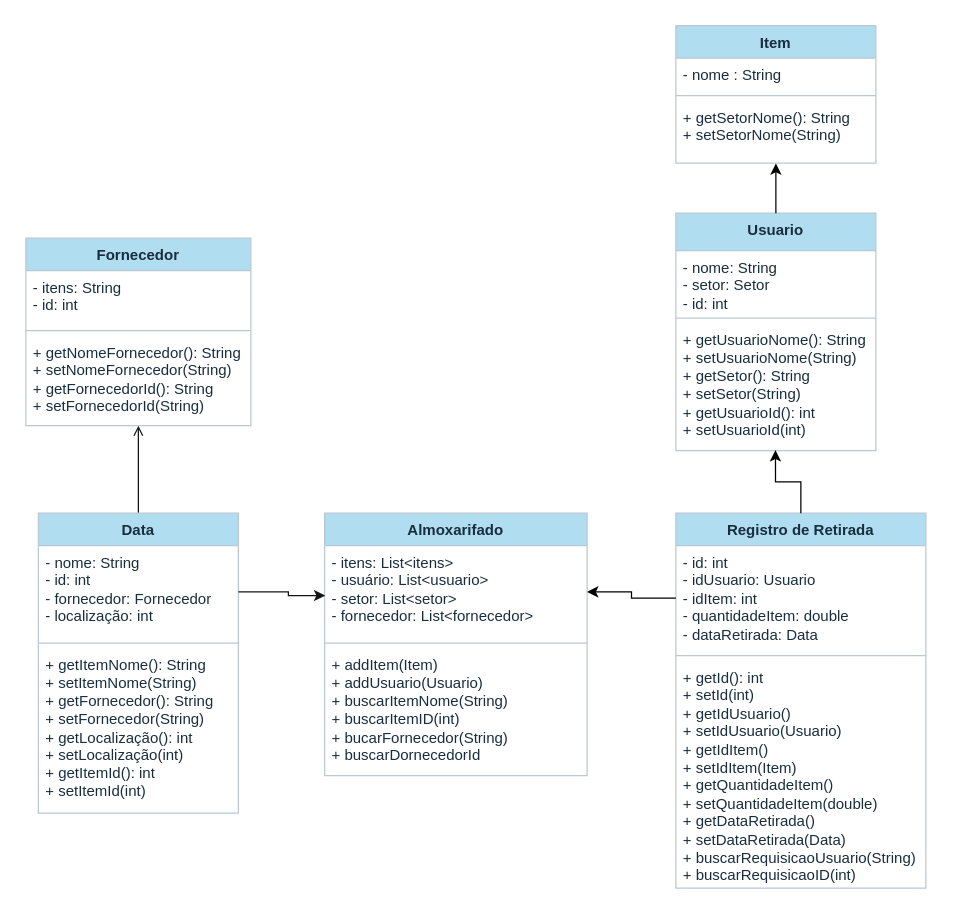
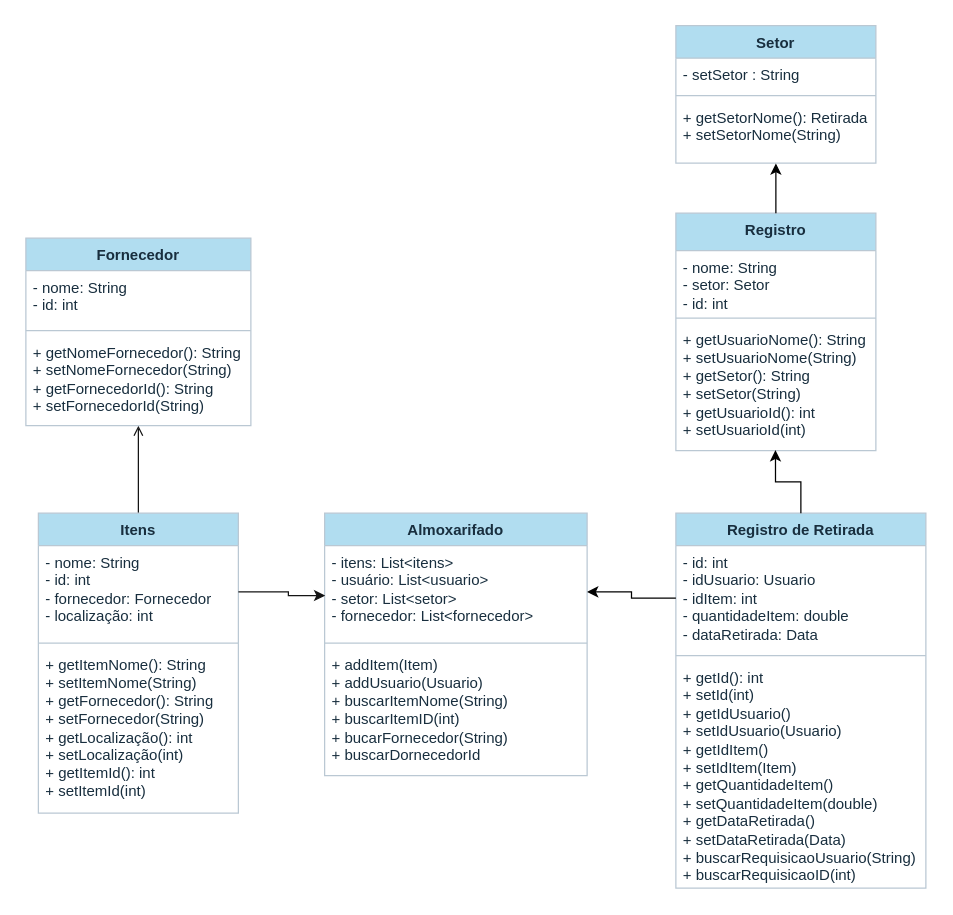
  <mxCell id="0" />
  <mxCell id="1" parent="0" />
  <mxCell id="2" value="Almoxarifado" style="swimlane;fontStyle=1;align=center;verticalAlign=top;childLayout=stackLayout;horizontal=1;startSize=26;horizontalStack=0;resizeParent=1;resizeParentMax=0;resizeLast=0;collapsible=1;marginBottom=0;whiteSpace=wrap;html=1;labelBackgroundColor=none;fillColor=#B1DDF0;strokeColor=#BAC8D3;fontColor=#182E3E;" parent="1" vertex="1"><mxGeometry x="259" y="410" width="210" height="210" as="geometry" /></mxCell>
  <mxCell id="3" value="- itens: List&amp;lt;itens&amp;gt;&lt;br&gt;- usuário: List&amp;lt;usuario&amp;gt;&lt;br&gt;- setor: List&amp;lt;setor&amp;gt;&lt;br&gt;- fornecedor: List&amp;lt;fornecedor&amp;gt;" style="text;strokeColor=none;fillColor=none;align=left;verticalAlign=top;spacingLeft=4;spacingRight=4;overflow=hidden;rotatable=0;points=[[0,0.5],[1,0.5]];portConstraint=eastwest;whiteSpace=wrap;html=1;labelBackgroundColor=none;fontColor=#182E3E;" parent="2" vertex="1"><mxGeometry y="26" width="210" height="74" as="geometry" /></mxCell>
  <mxCell id="4" value="" style="line;strokeWidth=1;fillColor=none;align=left;verticalAlign=middle;spacingTop=-1;spacingLeft=3;spacingRight=3;rotatable=0;labelPosition=right;points=[];portConstraint=eastwest;strokeColor=#BAC8D3;labelBackgroundColor=none;fontColor=#182E3E;" parent="2" vertex="1"><mxGeometry y="100" width="210" height="8" as="geometry" /></mxCell>
  <mxCell id="5" value="+ addItem(Item)&lt;br&gt;+ addUsuario(Usuario)&lt;br&gt;+ buscarItemNome(String)&lt;br&gt;+ buscarItemID(int)&lt;br&gt;+ bucarFornecedor(String)&lt;br&gt;+ buscarDornecedorId" style="text;strokeColor=none;fillColor=none;align=left;verticalAlign=top;spacingLeft=4;spacingRight=4;overflow=hidden;rotatable=0;points=[[0,0.5],[1,0.5]];portConstraint=eastwest;whiteSpace=wrap;html=1;labelBackgroundColor=none;fontColor=#182E3E;" parent="2" vertex="1"><mxGeometry y="108" width="210" height="102" as="geometry" /></mxCell>
  <mxCell id="6" style="edgeStyle=orthogonalEdgeStyle;rounded=0;orthogonalLoop=1;jettySize=auto;html=1;exitX=0.5;exitY=0;exitDx=0;exitDy=0;entryX=0.5;entryY=1;entryDx=0;entryDy=0;labelBackgroundColor=none;strokeColor=#141414;fontColor=default;endArrow=open;" parent="1" source="7" target="15" edge="1"><mxGeometry relative="1" as="geometry" /></mxCell>
- <mxCell id="7" value="Data" style="swimlane;fontStyle=1;align=center;verticalAlign=top;childLayout=stackLayout;horizontal=1;startSize=26;horizontalStack=0;resizeParent=1;resizeParentMax=0;resizeLast=0;collapsible=1;marginBottom=0;whiteSpace=wrap;html=1;labelBackgroundColor=none;fillColor=#B1DDF0;strokeColor=#BAC8D3;fontColor=#182E3E;" parent="1" vertex="1"><mxGeometry x="30" y="410" width="160" height="240" as="geometry" /></mxCell>
+ <mxCell id="7" value="Itens" style="swimlane;fontStyle=1;align=center;verticalAlign=top;childLayout=stackLayout;horizontal=1;startSize=26;horizontalStack=0;resizeParent=1;resizeParentMax=0;resizeLast=0;collapsible=1;marginBottom=0;whiteSpace=wrap;html=1;labelBackgroundColor=none;fillColor=#B1DDF0;strokeColor=#BAC8D3;fontColor=#182E3E;" parent="1" vertex="1"><mxGeometry x="30" y="410" width="160" height="240" as="geometry" /></mxCell>
  <mxCell id="8" value="- nome: String&lt;br&gt;- id: int&lt;br&gt;- fornecedor: Fornecedor&lt;br&gt;- localização: int" style="text;strokeColor=none;fillColor=none;align=left;verticalAlign=top;spacingLeft=4;spacingRight=4;overflow=hidden;rotatable=0;points=[[0,0.5],[1,0.5]];portConstraint=eastwest;whiteSpace=wrap;html=1;labelBackgroundColor=none;fontColor=#182E3E;" parent="7" vertex="1"><mxGeometry y="26" width="160" height="74" as="geometry" /></mxCell>
  <mxCell id="9" value="" style="line;strokeWidth=1;fillColor=none;align=left;verticalAlign=middle;spacingTop=-1;spacingLeft=3;spacingRight=3;rotatable=0;labelPosition=right;points=[];portConstraint=eastwest;strokeColor=#BAC8D3;labelBackgroundColor=none;fontColor=#182E3E;" parent="7" vertex="1"><mxGeometry y="100" width="160" height="8" as="geometry" /></mxCell>
  <mxCell id="10" value="+ getItemNome(): String&lt;br style=&quot;border-color: var(--border-color);&quot;&gt;+ setItemNome(String)&lt;br&gt;+ getFornecedor(): String&lt;br style=&quot;border-color: var(--border-color);&quot;&gt;+ setFornecedor(String)&lt;br&gt;+ getLocalização(): int&lt;br style=&quot;border-color: var(--border-color);&quot;&gt;+ setLocalização(int)&lt;br&gt;+ getItemId(): int&lt;br&gt;+ setItemId(int)" style="text;strokeColor=none;fillColor=none;align=left;verticalAlign=top;spacingLeft=4;spacingRight=4;overflow=hidden;rotatable=0;points=[[0,0.5],[1,0.5]];portConstraint=eastwest;whiteSpace=wrap;html=1;labelBackgroundColor=none;fontColor=#182E3E;" parent="7" vertex="1"><mxGeometry y="108" width="160" height="132" as="geometry" /></mxCell>
- <mxCell id="11" value="Usuario" style="swimlane;fontStyle=1;align=center;verticalAlign=top;childLayout=stackLayout;horizontal=1;startSize=30;horizontalStack=0;resizeParent=1;resizeParentMax=0;resizeLast=0;collapsible=1;marginBottom=0;whiteSpace=wrap;html=1;labelBackgroundColor=none;fillColor=#B1DDF0;strokeColor=#BAC8D3;fontColor=#182E3E;" parent="1" vertex="1"><mxGeometry x="540" y="170" width="160" height="190" as="geometry" /></mxCell>
+ <mxCell id="11" value="Registro" style="swimlane;fontStyle=1;align=center;verticalAlign=top;childLayout=stackLayout;horizontal=1;startSize=30;horizontalStack=0;resizeParent=1;resizeParentMax=0;resizeLast=0;collapsible=1;marginBottom=0;whiteSpace=wrap;html=1;labelBackgroundColor=none;fillColor=#B1DDF0;strokeColor=#BAC8D3;fontColor=#182E3E;" parent="1" vertex="1"><mxGeometry x="540" y="170" width="160" height="190" as="geometry" /></mxCell>
  <mxCell id="12" value="- nome: String&lt;br&gt;- setor: Setor&lt;br&gt;- id: int" style="text;strokeColor=none;fillColor=none;align=left;verticalAlign=top;spacingLeft=4;spacingRight=4;overflow=hidden;rotatable=0;points=[[0,0.5],[1,0.5]];portConstraint=eastwest;whiteSpace=wrap;html=1;labelBackgroundColor=none;fontColor=#182E3E;" parent="11" vertex="1"><mxGeometry y="30" width="160" height="50" as="geometry" /></mxCell>
  <mxCell id="13" value="" style="line;strokeWidth=1;fillColor=none;align=left;verticalAlign=middle;spacingTop=-1;spacingLeft=3;spacingRight=3;rotatable=0;labelPosition=right;points=[];portConstraint=eastwest;strokeColor=#BAC8D3;labelBackgroundColor=none;fontColor=#182E3E;" parent="11" vertex="1"><mxGeometry y="80" width="160" height="8" as="geometry" /></mxCell>
  <mxCell id="14" value="+ getUsuarioNome(): String&lt;br&gt;+ setUsuarioNome(String)&lt;br&gt;+ getSetor(): String&lt;br style=&quot;border-color: var(--border-color);&quot;&gt;+ setSetor(String)&lt;br&gt;+ getUsuarioId(): int&lt;br style=&quot;border-color: var(--border-color);&quot;&gt;+ setUsuarioId(int)" style="text;strokeColor=none;fillColor=none;align=left;verticalAlign=top;spacingLeft=4;spacingRight=4;overflow=hidden;rotatable=0;points=[[0,0.5],[1,0.5]];portConstraint=eastwest;whiteSpace=wrap;html=1;labelBackgroundColor=none;fontColor=#182E3E;" parent="11" vertex="1"><mxGeometry y="88" width="160" height="102" as="geometry" /></mxCell>
  <mxCell id="15" value="Fornecedor" style="swimlane;fontStyle=1;align=center;verticalAlign=top;childLayout=stackLayout;horizontal=1;startSize=26;horizontalStack=0;resizeParent=1;resizeParentMax=0;resizeLast=0;collapsible=1;marginBottom=0;whiteSpace=wrap;html=1;labelBackgroundColor=none;fillColor=#B1DDF0;strokeColor=#BAC8D3;fontColor=#182E3E;" parent="1" vertex="1"><mxGeometry x="20" y="190" width="180" height="150" as="geometry" /></mxCell>
- <mxCell id="16" value="- itens: String&lt;br&gt;- id: int" style="text;strokeColor=none;fillColor=none;align=left;verticalAlign=top;spacingLeft=4;spacingRight=4;overflow=hidden;rotatable=0;points=[[0,0.5],[1,0.5]];portConstraint=eastwest;whiteSpace=wrap;html=1;labelBackgroundColor=none;fontColor=#182E3E;" parent="15" vertex="1"><mxGeometry y="26" width="180" height="44" as="geometry" /></mxCell>
+ <mxCell id="16" value="- nome: String&lt;br&gt;- id: int" style="text;strokeColor=none;fillColor=none;align=left;verticalAlign=top;spacingLeft=4;spacingRight=4;overflow=hidden;rotatable=0;points=[[0,0.5],[1,0.5]];portConstraint=eastwest;whiteSpace=wrap;html=1;labelBackgroundColor=none;fontColor=#182E3E;" parent="15" vertex="1"><mxGeometry y="26" width="180" height="44" as="geometry" /></mxCell>
  <mxCell id="17" value="" style="line;strokeWidth=1;fillColor=none;align=left;verticalAlign=middle;spacingTop=-1;spacingLeft=3;spacingRight=3;rotatable=0;labelPosition=right;points=[];portConstraint=eastwest;strokeColor=#BAC8D3;labelBackgroundColor=none;fontColor=#182E3E;" parent="15" vertex="1"><mxGeometry y="70" width="180" height="8" as="geometry" /></mxCell>
  <mxCell id="18" value="+ getNomeFornecedor(): String&lt;br&gt;+ setNomeFornecedor(String)&lt;br&gt;+ getFornecedorId(): String&lt;br&gt;+ setFornecedorId(String)" style="text;strokeColor=none;fillColor=none;align=left;verticalAlign=top;spacingLeft=4;spacingRight=4;overflow=hidden;rotatable=0;points=[[0,0.5],[1,0.5]];portConstraint=eastwest;whiteSpace=wrap;html=1;labelBackgroundColor=none;fontColor=#182E3E;" parent="15" vertex="1"><mxGeometry y="78" width="180" height="72" as="geometry" /></mxCell>
- <mxCell id="19" value="Item" style="swimlane;fontStyle=1;align=center;verticalAlign=top;childLayout=stackLayout;horizontal=1;startSize=26;horizontalStack=0;resizeParent=1;resizeParentMax=0;resizeLast=0;collapsible=1;marginBottom=0;whiteSpace=wrap;html=1;labelBackgroundColor=none;fillColor=#B1DDF0;strokeColor=#BAC8D3;fontColor=#182E3E;" parent="1" vertex="1"><mxGeometry x="540" y="20" width="160" height="110" as="geometry" /></mxCell>
- <mxCell id="20" value="- nome : String" style="text;strokeColor=none;fillColor=none;align=left;verticalAlign=top;spacingLeft=4;spacingRight=4;overflow=hidden;rotatable=0;points=[[0,0.5],[1,0.5]];portConstraint=eastwest;whiteSpace=wrap;html=1;labelBackgroundColor=none;fontColor=#182E3E;" parent="19" vertex="1"><mxGeometry y="26" width="160" height="26" as="geometry" /></mxCell>
+ <mxCell id="19" value="Setor" style="swimlane;fontStyle=1;align=center;verticalAlign=top;childLayout=stackLayout;horizontal=1;startSize=26;horizontalStack=0;resizeParent=1;resizeParentMax=0;resizeLast=0;collapsible=1;marginBottom=0;whiteSpace=wrap;html=1;labelBackgroundColor=none;fillColor=#B1DDF0;strokeColor=#BAC8D3;fontColor=#182E3E;" parent="1" vertex="1"><mxGeometry x="540" y="20" width="160" height="110" as="geometry" /></mxCell>
+ <mxCell id="20" value="- setSetor : String" style="text;strokeColor=none;fillColor=none;align=left;verticalAlign=top;spacingLeft=4;spacingRight=4;overflow=hidden;rotatable=0;points=[[0,0.5],[1,0.5]];portConstraint=eastwest;whiteSpace=wrap;html=1;labelBackgroundColor=none;fontColor=#182E3E;" parent="19" vertex="1"><mxGeometry y="26" width="160" height="26" as="geometry" /></mxCell>
  <mxCell id="21" value="" style="line;strokeWidth=1;fillColor=none;align=left;verticalAlign=middle;spacingTop=-1;spacingLeft=3;spacingRight=3;rotatable=0;labelPosition=right;points=[];portConstraint=eastwest;strokeColor=#BAC8D3;labelBackgroundColor=none;fontColor=#182E3E;" parent="19" vertex="1"><mxGeometry y="52" width="160" height="8" as="geometry" /></mxCell>
- <mxCell id="22" value="+ getSetorNome(): String&lt;br style=&quot;border-color: var(--border-color);&quot;&gt;+ setSetorNome(String)" style="text;strokeColor=none;fillColor=none;align=left;verticalAlign=top;spacingLeft=4;spacingRight=4;overflow=hidden;rotatable=0;points=[[0,0.5],[1,0.5]];portConstraint=eastwest;whiteSpace=wrap;html=1;labelBackgroundColor=none;fontColor=#182E3E;" parent="19" vertex="1"><mxGeometry y="60" width="160" height="50" as="geometry" /></mxCell>
+ <mxCell id="22" value="+ getSetorNome(): Retirada&lt;br style=&quot;border-color: var(--border-color);&quot;&gt;+ setSetorNome(String)" style="text;strokeColor=none;fillColor=none;align=left;verticalAlign=top;spacingLeft=4;spacingRight=4;overflow=hidden;rotatable=0;points=[[0,0.5],[1,0.5]];portConstraint=eastwest;whiteSpace=wrap;html=1;labelBackgroundColor=none;fontColor=#182E3E;" parent="19" vertex="1"><mxGeometry y="60" width="160" height="50" as="geometry" /></mxCell>
  <mxCell id="23" value="Registro de Retirada" style="swimlane;fontStyle=1;align=center;verticalAlign=top;childLayout=stackLayout;horizontal=1;startSize=26;horizontalStack=0;resizeParent=1;resizeParentMax=0;resizeLast=0;collapsible=1;marginBottom=0;whiteSpace=wrap;html=1;labelBackgroundColor=none;fillColor=#B1DDF0;strokeColor=#BAC8D3;fontColor=#182E3E;" vertex="1" parent="1"><mxGeometry x="540" y="410" width="200" height="300" as="geometry" /></mxCell>
  <mxCell id="24" value="- id: int&lt;br&gt;- idUsuario: Usuario&lt;br&gt;- idItem: int&lt;br&gt;- quantidadeItem: double&lt;br&gt;- dataRetirada: Data" style="text;strokeColor=none;fillColor=none;align=left;verticalAlign=top;spacingLeft=4;spacingRight=4;overflow=hidden;rotatable=0;points=[[0,0.5],[1,0.5]];portConstraint=eastwest;whiteSpace=wrap;html=1;labelBackgroundColor=none;fontColor=#182E3E;" vertex="1" parent="23"><mxGeometry y="26" width="200" height="84" as="geometry" /></mxCell>
  <mxCell id="25" value="" style="line;strokeWidth=1;fillColor=none;align=left;verticalAlign=middle;spacingTop=-1;spacingLeft=3;spacingRight=3;rotatable=0;labelPosition=right;points=[];portConstraint=eastwest;strokeColor=#BAC8D3;labelBackgroundColor=none;fontColor=#182E3E;" vertex="1" parent="23"><mxGeometry y="110" width="200" height="8" as="geometry" /></mxCell>
  <mxCell id="26" value="+ getId(): int&lt;br&gt;+ setId(int)&lt;br&gt;+ getIdUsuario()&lt;br&gt;+ setIdUsuario(Usuario)&lt;br&gt;+ getIdItem()&lt;br&gt;+ setIdItem(Item)&lt;br&gt;+ getQuantidadeItem()&lt;br&gt;+ setQuantidadeItem(double)&lt;br&gt;+ getDataRetirada()&lt;br&gt;+ setDataRetirada(Data)&lt;br&gt;+ buscarRequisicaoUsuario(String)&lt;br style=&quot;border-color: var(--border-color);&quot;&gt;+ buscarRequisicaoID(int)" style="text;strokeColor=none;fillColor=none;align=left;verticalAlign=top;spacingLeft=4;spacingRight=4;overflow=hidden;rotatable=0;points=[[0,0.5],[1,0.5]];portConstraint=eastwest;whiteSpace=wrap;html=1;labelBackgroundColor=none;fontColor=#182E3E;" vertex="1" parent="23"><mxGeometry y="118" width="200" height="182" as="geometry" /></mxCell>
  <mxCell id="27" value="" style="edgeStyle=orthogonalEdgeStyle;rounded=0;orthogonalLoop=1;jettySize=auto;html=1;entryX=1;entryY=0.5;entryDx=0;entryDy=0;exitX=0;exitY=0.5;exitDx=0;exitDy=0;" edge="1" parent="1" source="24" target="3"><mxGeometry relative="1" as="geometry" /></mxCell>
  <mxCell id="28" value="" style="edgeStyle=orthogonalEdgeStyle;rounded=0;orthogonalLoop=1;jettySize=auto;html=1;exitX=0.5;exitY=0;exitDx=0;exitDy=0;entryX=0.498;entryY=0.996;entryDx=0;entryDy=0;entryPerimeter=0;" edge="1" parent="1" source="23" target="14"><mxGeometry relative="1" as="geometry"><mxPoint x="590" y="380" as="sourcePoint" /><mxPoint x="490" y="401" as="targetPoint" /></mxGeometry></mxCell>
  <mxCell id="29" value="" style="edgeStyle=orthogonalEdgeStyle;rounded=0;orthogonalLoop=1;jettySize=auto;html=1;exitX=0.5;exitY=0;exitDx=0;exitDy=0;entryX=0.5;entryY=1.005;entryDx=0;entryDy=0;entryPerimeter=0;" edge="1" parent="1" source="11" target="22"><mxGeometry relative="1" as="geometry"><mxPoint x="640" y="170" as="sourcePoint" /><mxPoint x="620" y="170" as="targetPoint" /></mxGeometry></mxCell>
  <mxCell id="30" style="edgeStyle=orthogonalEdgeStyle;rounded=0;orthogonalLoop=1;jettySize=auto;html=1;entryX=0.002;entryY=0.54;entryDx=0;entryDy=0;labelBackgroundColor=none;strokeColor=#141414;fontColor=default;entryPerimeter=0;exitX=1;exitY=0.5;exitDx=0;exitDy=0;" parent="1" source="8" target="3" edge="1"><mxGeometry relative="1" as="geometry"><mxPoint x="210" y="480" as="sourcePoint" /><Array as="points"><mxPoint x="230" y="473" /><mxPoint x="230" y="476" /></Array></mxGeometry></mxCell>
